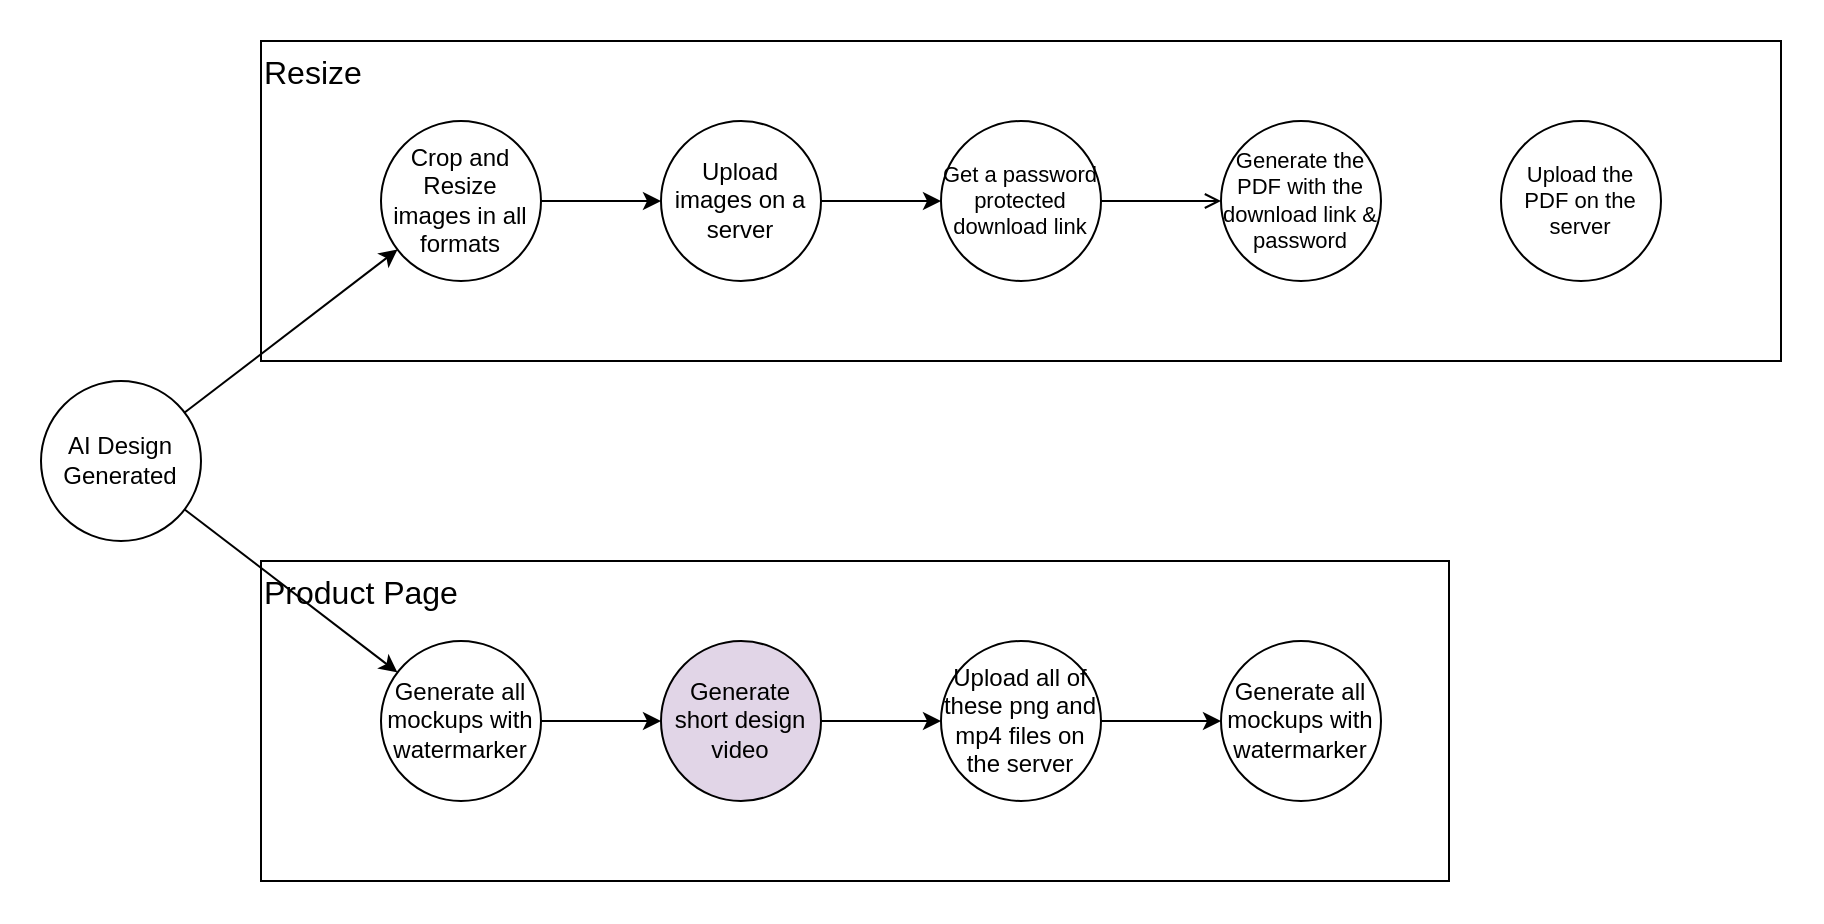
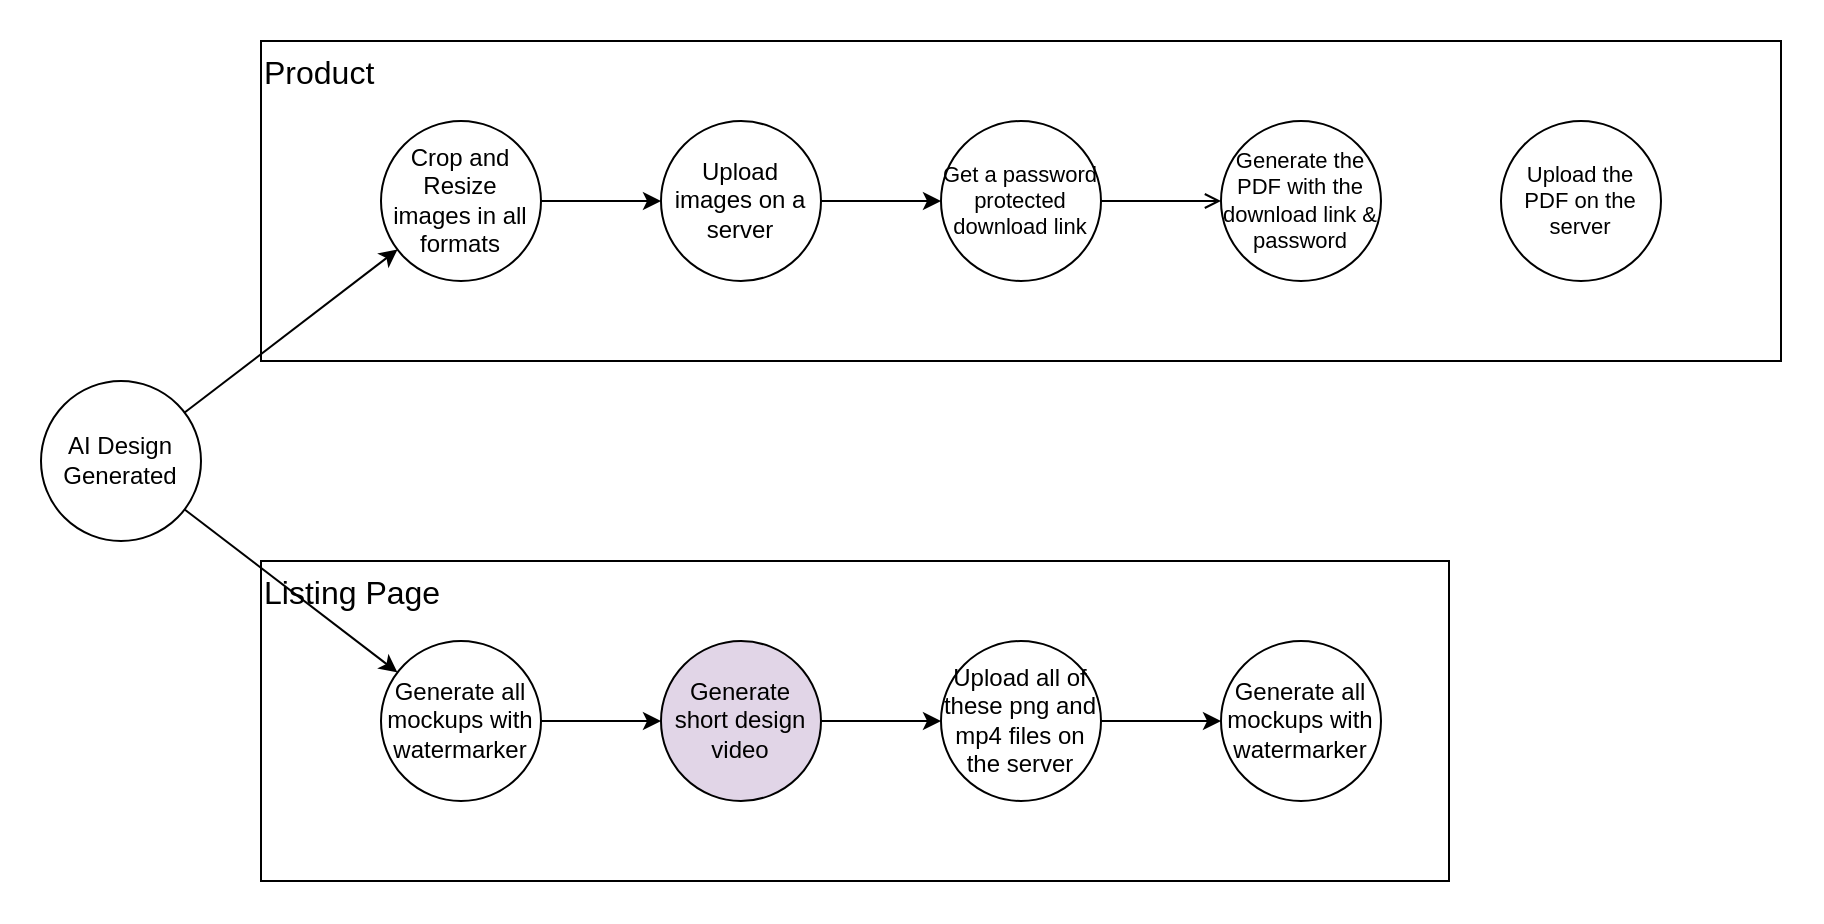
  <mxCell id="0" />
  <mxCell id="1" parent="0" />
  <mxCell id="2" value="AI Design&lt;br&gt;Generated" style="ellipse;whiteSpace=wrap;html=1;aspect=fixed;" parent="1" vertex="1"><mxGeometry x="20" y="190" width="80" height="80" as="geometry" /></mxCell>
- <mxCell id="3" value="Resize" style="rounded=0;whiteSpace=wrap;html=1;align=left;verticalAlign=top;fillColor=none;fontSize=16;" parent="1" vertex="1"><mxGeometry x="130" y="20" width="760" height="160" as="geometry" /></mxCell>
- <mxCell id="4" value="Product Page" style="rounded=0;whiteSpace=wrap;html=1;align=left;verticalAlign=top;fillColor=none;fontSize=16;" parent="1" vertex="1"><mxGeometry x="130" y="280" width="594" height="160" as="geometry" /></mxCell>
+ <mxCell id="3" value="Product" style="rounded=0;whiteSpace=wrap;html=1;align=left;verticalAlign=top;fillColor=none;fontSize=16;" parent="1" vertex="1"><mxGeometry x="130" y="20" width="760" height="160" as="geometry" /></mxCell>
+ <mxCell id="4" value="Listing Page" style="rounded=0;whiteSpace=wrap;html=1;align=left;verticalAlign=top;fillColor=none;fontSize=16;" parent="1" vertex="1"><mxGeometry x="130" y="280" width="594" height="160" as="geometry" /></mxCell>
  <mxCell id="5" value="Crop and Resize images in all formats" style="ellipse;whiteSpace=wrap;html=1;aspect=fixed;" parent="1" vertex="1"><mxGeometry x="190" y="60" width="80" height="80" as="geometry" /></mxCell>
  <mxCell id="6" value="" style="endArrow=classic;html=1;rounded=0;" parent="1" source="2" target="5" edge="1"><mxGeometry width="50" height="50" relative="1" as="geometry"><mxPoint x="350" y="260" as="sourcePoint" /><mxPoint x="400" y="210" as="targetPoint" /></mxGeometry></mxCell>
  <mxCell id="7" value="Upload images on a server" style="ellipse;whiteSpace=wrap;html=1;aspect=fixed;" parent="1" vertex="1"><mxGeometry x="330" y="60" width="80" height="80" as="geometry" /></mxCell>
  <mxCell id="8" value="Get a password protected download link" style="ellipse;whiteSpace=wrap;html=1;aspect=fixed;fontSize=11;" parent="1" vertex="1"><mxGeometry x="470" y="60" width="80" height="80" as="geometry" /></mxCell>
  <mxCell id="9" value="" style="endArrow=classic;html=1;rounded=0;" parent="1" source="5" target="7" edge="1"><mxGeometry width="50" height="50" relative="1" as="geometry"><mxPoint x="93" y="208" as="sourcePoint" /><mxPoint x="207" y="132" as="targetPoint" /></mxGeometry></mxCell>
  <mxCell id="10" value="" style="endArrow=classic;html=1;rounded=0;" parent="1" source="7" target="8" edge="1"><mxGeometry width="50" height="50" relative="1" as="geometry"><mxPoint x="280" y="110" as="sourcePoint" /><mxPoint x="340" y="110" as="targetPoint" /></mxGeometry></mxCell>
  <mxCell id="11" value="" style="endArrow=open;html=1;rounded=0;" parent="1" source="8" target="12" edge="1"><mxGeometry width="50" height="50" relative="1" as="geometry"><mxPoint x="290" y="120" as="sourcePoint" /><mxPoint x="350" y="120" as="targetPoint" /></mxGeometry></mxCell>
  <mxCell id="12" value="Generate the PDF with the download link &amp;amp; password" style="ellipse;whiteSpace=wrap;html=1;aspect=fixed;fontSize=11;" parent="1" vertex="1"><mxGeometry x="610" y="60" width="80" height="80" as="geometry" /></mxCell>
  <mxCell id="13" value="Upload the PDF on the server" style="ellipse;whiteSpace=wrap;html=1;aspect=fixed;fontSize=11;" parent="1" vertex="1"><mxGeometry x="750" y="60" width="80" height="80" as="geometry" /></mxCell>
  <mxCell id="14" value="Generate short design video" style="ellipse;whiteSpace=wrap;html=1;aspect=fixed;fillColor=#e1d5e7;" parent="1" vertex="1"><mxGeometry x="330" y="320" width="80" height="80" as="geometry" /></mxCell>
  <mxCell id="15" value="" style="endArrow=classic;html=1;rounded=0;" parent="1" source="2" target="16" edge="1"><mxGeometry width="50" height="50" relative="1" as="geometry"><mxPoint x="102" y="216" as="sourcePoint" /><mxPoint x="208" y="134" as="targetPoint" /></mxGeometry></mxCell>
  <mxCell id="16" value="Generate all mockups with watermarker" style="ellipse;whiteSpace=wrap;html=1;aspect=fixed;" parent="1" vertex="1"><mxGeometry x="190" y="320" width="80" height="80" as="geometry" /></mxCell>
  <mxCell id="17" value="Generate all mockups with watermarker" style="ellipse;whiteSpace=wrap;html=1;aspect=fixed;" parent="1" vertex="1"><mxGeometry x="610" y="320" width="80" height="80" as="geometry" /></mxCell>
  <mxCell id="18" value="Upload all of these png and mp4 files on the server" style="ellipse;whiteSpace=wrap;html=1;aspect=fixed;" parent="1" vertex="1"><mxGeometry x="470" y="320" width="80" height="80" as="geometry" /></mxCell>
  <mxCell id="19" value="" style="endArrow=classic;html=1;rounded=0;" parent="1" source="16" target="14" edge="1"><mxGeometry width="50" height="50" relative="1" as="geometry"><mxPoint x="102" y="264" as="sourcePoint" /><mxPoint x="208" y="346" as="targetPoint" /></mxGeometry></mxCell>
  <mxCell id="20" value="" style="endArrow=classic;html=1;rounded=0;" parent="1" source="14" target="18" edge="1"><mxGeometry width="50" height="50" relative="1" as="geometry"><mxPoint x="280" y="370" as="sourcePoint" /><mxPoint x="340" y="370" as="targetPoint" /></mxGeometry></mxCell>
  <mxCell id="21" value="" style="endArrow=classic;html=1;rounded=0;" parent="1" source="18" target="17" edge="1"><mxGeometry width="50" height="50" relative="1" as="geometry"><mxPoint x="290" y="380" as="sourcePoint" /><mxPoint x="350" y="380" as="targetPoint" /></mxGeometry></mxCell>
